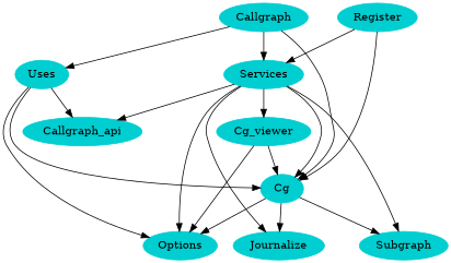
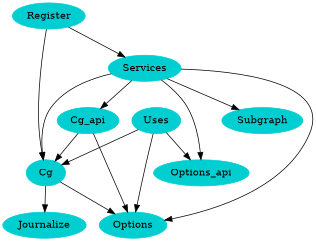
  digraph {
    fontsize="12pt"
    rankdir=TB
    node [color=darkturquoise style=filled]
-   Callgraph
    Uses
    Services
    Cg
    Options
-   Callgraph_api
+   Callgraph_api [label=Options_api]
    Journalize
    "Subgraph"
-   Cg_viewer
+   Cg_viewer [label=Cg_api]
    Register
-   Callgraph -> Uses
-   Callgraph -> Services
-   Callgraph -> Cg
    Uses -> Cg
    Uses -> Options
    Uses -> Callgraph_api
    Services -> Cg
    Services -> Options
    Services -> Callgraph_api
-   Services -> Journalize
    Services -> "Subgraph"
    Services -> Cg_viewer
    Cg -> Options
    Cg -> Journalize
-   Cg -> "Subgraph"
    Cg_viewer -> Cg
    Cg_viewer -> Options
    Register -> Services
    Register -> Cg
  }
